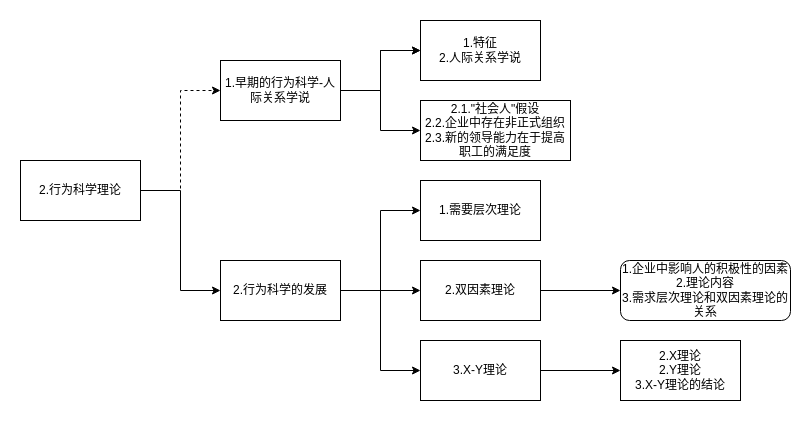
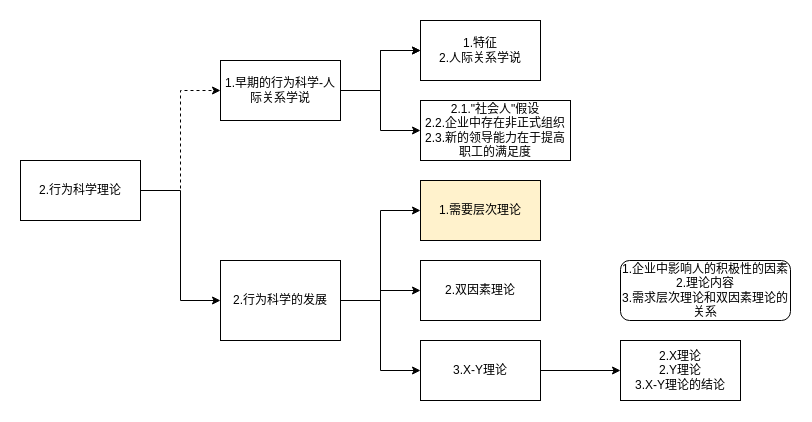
  <mxCell id="0" />
  <mxCell id="1" parent="0" />
  <mxCell id="2" value="" style="edgeStyle=orthogonalEdgeStyle;rounded=0;orthogonalLoop=1;jettySize=auto;html=1;entryX=0;entryY=0.5;entryDx=0;entryDy=0;dashed=1;" parent="1" source="4" target="8" edge="1"><mxGeometry relative="1" as="geometry" /></mxCell>
  <mxCell id="3" style="edgeStyle=orthogonalEdgeStyle;rounded=0;orthogonalLoop=1;jettySize=auto;html=1;entryX=0;entryY=0.5;entryDx=0;entryDy=0;" parent="1" source="4" target="12" edge="1"><mxGeometry relative="1" as="geometry" /></mxCell>
  <mxCell id="4" value="2.行为科学理论" style="rounded=0;whiteSpace=wrap;html=1;" parent="1" vertex="1"><mxGeometry x="20" y="160" width="120" height="60" as="geometry" /></mxCell>
  <mxCell id="5" value="" style="edgeStyle=orthogonalEdgeStyle;rounded=0;orthogonalLoop=1;jettySize=auto;html=1;" parent="1" source="8" target="13" edge="1"><mxGeometry relative="1" as="geometry" /></mxCell>
  <mxCell id="6" value="" style="edgeStyle=orthogonalEdgeStyle;rounded=0;orthogonalLoop=1;jettySize=auto;html=1;" parent="1" source="8" target="13" edge="1"><mxGeometry relative="1" as="geometry" /></mxCell>
  <mxCell id="7" style="edgeStyle=orthogonalEdgeStyle;rounded=0;orthogonalLoop=1;jettySize=auto;html=1;entryX=0;entryY=0.5;entryDx=0;entryDy=0;" parent="1" source="8" target="14" edge="1"><mxGeometry relative="1" as="geometry" /></mxCell>
  <mxCell id="8" value="1.早期的行为科学-人际关系学说" style="whiteSpace=wrap;html=1;rounded=0;" parent="1" vertex="1"><mxGeometry x="220" y="60" width="120" height="60" as="geometry" /></mxCell>
  <mxCell id="9" value="" style="edgeStyle=orthogonalEdgeStyle;rounded=0;orthogonalLoop=1;jettySize=auto;html=1;entryX=0;entryY=0.5;entryDx=0;entryDy=0;" parent="1" source="12" target="15" edge="1"><mxGeometry relative="1" as="geometry" /></mxCell>
  <mxCell id="10" style="edgeStyle=orthogonalEdgeStyle;rounded=0;orthogonalLoop=1;jettySize=auto;html=1;entryX=0;entryY=0.5;entryDx=0;entryDy=0;" parent="1" source="12" target="17" edge="1"><mxGeometry relative="1" as="geometry" /></mxCell>
  <mxCell id="11" style="edgeStyle=orthogonalEdgeStyle;rounded=0;orthogonalLoop=1;jettySize=auto;html=1;entryX=0;entryY=0.5;entryDx=0;entryDy=0;" parent="1" source="12" target="19" edge="1"><mxGeometry relative="1" as="geometry" /></mxCell>
- <mxCell id="12" value="&lt;div&gt;2.行为科学的发展&lt;/div&gt;" style="whiteSpace=wrap;html=1;rounded=0;" parent="1" vertex="1"><mxGeometry x="220" y="260" width="120" height="60" as="geometry" /></mxCell>
+ <mxCell id="12" value="&lt;div&gt;2.行为科学的发展&lt;/div&gt;" style="whiteSpace=wrap;html=1;rounded=0;" parent="1" vertex="1"><mxGeometry x="220" y="260" width="120" height="80" as="geometry" /></mxCell>
  <mxCell id="13" value="&lt;div&gt;1.特征&lt;/div&gt;&lt;div&gt;2.人际关系学说&lt;/div&gt;" style="whiteSpace=wrap;html=1;rounded=0;" parent="1" vertex="1"><mxGeometry x="420" y="20" width="120" height="60" as="geometry" /></mxCell>
  <mxCell id="14" value="&lt;div&gt;2.1.&quot;社会人&quot;假设&lt;/div&gt;&lt;div&gt;2.2.企业中存在非正式组织&lt;/div&gt;&lt;div&gt;2.3.新的领导能力在于提高职工的满足度&lt;/div&gt;" style="whiteSpace=wrap;html=1;rounded=0;" parent="1" vertex="1"><mxGeometry x="420" y="100" width="150" height="60" as="geometry" /></mxCell>
- <mxCell id="15" value="&lt;div&gt;1.需要层次理论&lt;/div&gt;" style="whiteSpace=wrap;html=1;rounded=0;" parent="1" vertex="1"><mxGeometry x="420" y="180" width="120" height="60" as="geometry" /></mxCell>
- <mxCell id="16" style="edgeStyle=orthogonalEdgeStyle;rounded=0;orthogonalLoop=1;jettySize=auto;html=1;entryX=0;entryY=0.5;entryDx=0;entryDy=0;" parent="1" source="17" target="20" edge="1"><mxGeometry relative="1" as="geometry"><mxPoint x="660" y="280" as="targetPoint" /></mxGeometry></mxCell>
+ <mxCell id="15" value="&lt;div&gt;1.需要层次理论&lt;/div&gt;" style="whiteSpace=wrap;html=1;rounded=0;fillColor=#fff2cc;" parent="1" vertex="1"><mxGeometry x="420" y="180" width="120" height="60" as="geometry" /></mxCell>
  <mxCell id="17" value="&lt;div&gt;2.双因素理论&lt;/div&gt;" style="whiteSpace=wrap;html=1;rounded=0;" parent="1" vertex="1"><mxGeometry x="420" y="260" width="120" height="60" as="geometry" /></mxCell>
  <mxCell id="18" style="edgeStyle=orthogonalEdgeStyle;rounded=0;orthogonalLoop=1;jettySize=auto;html=1;entryX=0;entryY=0.5;entryDx=0;entryDy=0;" parent="1" source="19" target="21" edge="1"><mxGeometry relative="1" as="geometry" /></mxCell>
  <mxCell id="19" value="&lt;div&gt;3.X-Y理论&lt;/div&gt;" style="whiteSpace=wrap;html=1;rounded=0;" parent="1" vertex="1"><mxGeometry x="420" y="340" width="120" height="60" as="geometry" /></mxCell>
  <mxCell id="20" value="&lt;div&gt;1.企业中影响人的积极性的因素&lt;br&gt;2.理论内容&lt;br&gt;3.需求层次理论和双因素理论的关系&lt;br&gt;&lt;/div&gt;" style="whiteSpace=wrap;html=1;rounded=1;" parent="1" vertex="1"><mxGeometry x="620" y="260" width="170" height="60" as="geometry" /></mxCell>
  <mxCell id="21" value="&lt;div&gt;2.X理论&lt;br&gt;2.Y理论&lt;br&gt;3.X-Y理论的结论&lt;br&gt;&lt;/div&gt;" style="whiteSpace=wrap;html=1;rounded=0;" parent="1" vertex="1"><mxGeometry x="620" y="340" width="120" height="60" as="geometry" /></mxCell>
